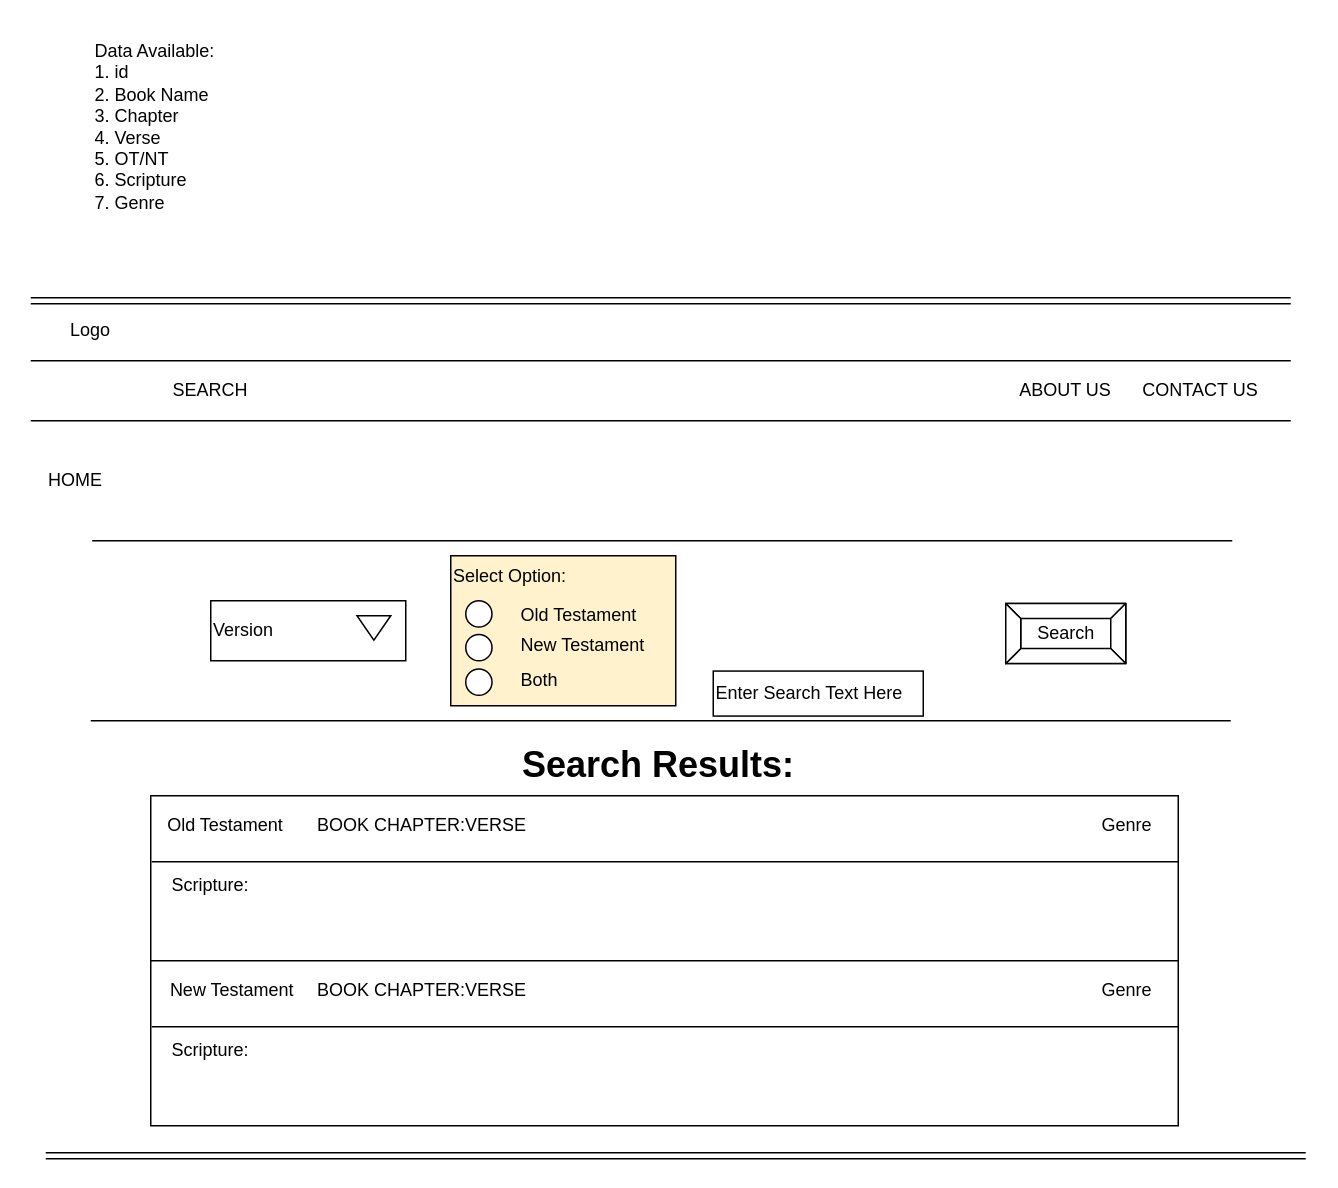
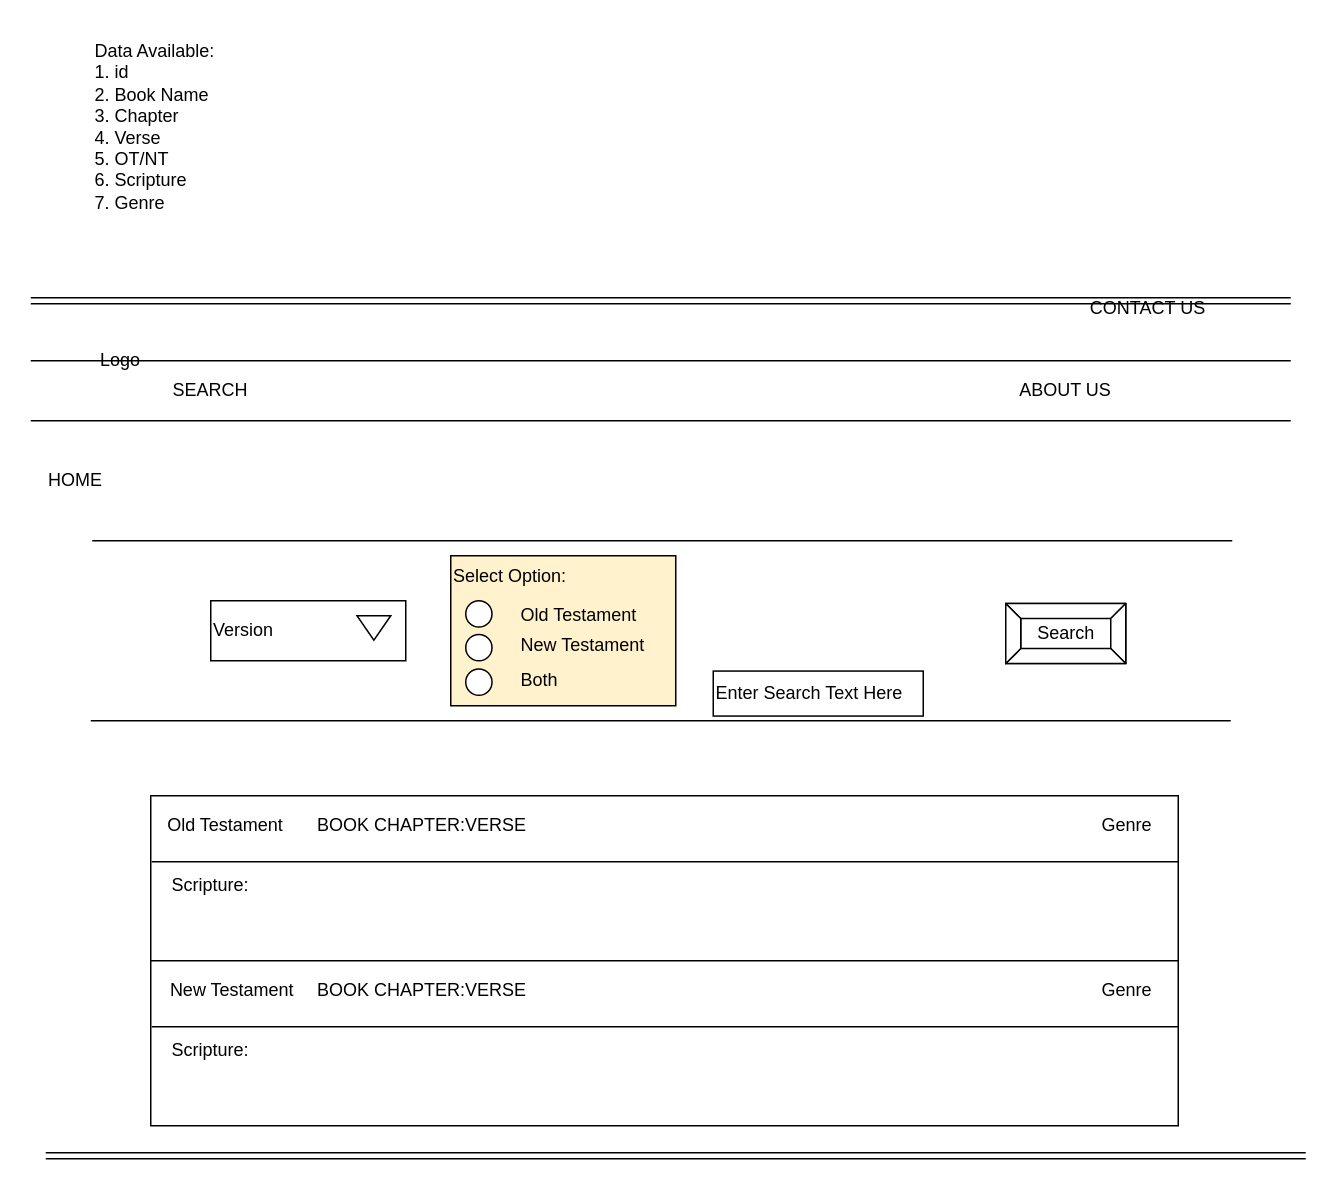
  <mxCell id="0" />
  <mxCell id="1" parent="0" />
  <mxCell id="2" value="Select Option:" style="rounded=0;whiteSpace=wrap;html=1;align=left;verticalAlign=top;fillColor=#fff2cc;" vertex="1" parent="1"><mxGeometry x="300" y="370" width="150" height="100" as="geometry" /></mxCell>
  <mxCell id="3" value="Data Available:&lt;br&gt;1. id&lt;br&gt;2. Book Name&lt;br&gt;3. Chapter&lt;br&gt;4. Verse&lt;br&gt;5. OT/NT&lt;br&gt;6. Scripture&lt;br&gt;7. Genre" style="text;html=1;strokeColor=none;fillColor=none;align=left;verticalAlign=top;whiteSpace=wrap;rounded=0;" vertex="1" parent="1"><mxGeometry x="61" y="20" width="130" height="130" as="geometry" /></mxCell>
- <mxCell id="4" value="Logo" style="text;html=1;strokeColor=none;fillColor=none;align=center;verticalAlign=middle;whiteSpace=wrap;rounded=0;" vertex="1" parent="1"><mxGeometry x="40" y="210" width="40" height="20" as="geometry" /></mxCell>
+ <mxCell id="4" value="Logo" style="text;html=1;strokeColor=none;fillColor=none;align=center;verticalAlign=middle;whiteSpace=wrap;rounded=0;" vertex="1" parent="1"><mxGeometry x="60" y="230" width="40" height="20" as="geometry" /></mxCell>
  <mxCell id="5" value="" style="endArrow=none;html=1;" edge="1" parent="1"><mxGeometry width="50" height="50" relative="1" as="geometry"><mxPoint y="240" as="sourcePoint" x="20" /><mxPoint x="860" y="240" as="targetPoint" /></mxGeometry></mxCell>
  <mxCell id="6" value="" style="endArrow=none;html=1;" edge="1" parent="1"><mxGeometry width="50" height="50" relative="1" as="geometry"><mxPoint y="280" as="sourcePoint" x="20" /><mxPoint x="860" y="280" as="targetPoint" /></mxGeometry></mxCell>
  <mxCell id="7" value="HOME" style="text;html=1;strokeColor=none;fillColor=none;align=center;verticalAlign=middle;whiteSpace=wrap;rounded=0;" vertex="1" parent="1"><mxGeometry x="30" y="310" width="40" height="20" as="geometry" /></mxCell>
  <mxCell id="8" value="SEARCH" style="text;html=1;strokeColor=none;fillColor=none;align=center;verticalAlign=middle;whiteSpace=wrap;rounded=0;" vertex="1" parent="1"><mxGeometry x="120" y="250" width="40" height="20" as="geometry" /></mxCell>
- <mxCell id="9" value="CONTACT US" style="text;html=1;strokeColor=none;fillColor=none;align=center;verticalAlign=middle;whiteSpace=wrap;rounded=0;" vertex="1" parent="1"><mxGeometry x="760" y="250" width="80" height="20" as="geometry" /></mxCell>
+ <mxCell id="9" value="CONTACT US" style="text;html=1;strokeColor=none;fillColor=none;align=center;verticalAlign=middle;whiteSpace=wrap;rounded=0;" vertex="1" parent="1"><mxGeometry x="725" y="195" width="80" height="20" as="geometry" /></mxCell>
  <mxCell id="10" value="ABOUT US" style="text;html=1;strokeColor=none;fillColor=none;align=center;verticalAlign=middle;whiteSpace=wrap;rounded=0;" vertex="1" parent="1"><mxGeometry x="670" y="250" width="80" height="20" as="geometry" /></mxCell>
  <mxCell id="11" value="" style="shape=link;html=1;" edge="1" parent="1"><mxGeometry width="50" height="50" relative="1" as="geometry"><mxPoint y="200" as="sourcePoint" x="20" /><mxPoint x="860" y="200" as="targetPoint" /></mxGeometry></mxCell>
  <mxCell id="12" value="" style="shape=link;html=1;" edge="1" parent="1"><mxGeometry width="50" height="50" relative="1" as="geometry"><mxPoint x="30" y="770" as="sourcePoint" /><mxPoint x="870" y="770" as="targetPoint" /></mxGeometry></mxCell>
  <mxCell id="13" value="Version" style="rounded=0;whiteSpace=wrap;html=1;align=left;" vertex="1" parent="1"><mxGeometry x="140" y="400" width="130" height="40" as="geometry" /></mxCell>
  <mxCell id="14" value="" style="triangle;whiteSpace=wrap;html=1;align=left;rotation=90;" vertex="1" parent="1"><mxGeometry x="240.63" y="406.88" width="16.25" height="22.5" as="geometry" /></mxCell>
  <mxCell id="15" value="" style="ellipse;whiteSpace=wrap;html=1;aspect=fixed;align=left;" vertex="1" parent="1"><mxGeometry x="310" y="422.5" width="17.5" height="17.5" as="geometry" /></mxCell>
  <mxCell id="16" value="" style="ellipse;whiteSpace=wrap;html=1;aspect=fixed;align=left;" vertex="1" parent="1"><mxGeometry x="310" y="400" width="17.5" height="17.5" as="geometry" /></mxCell>
  <mxCell id="17" value="Old Testament" style="text;html=1;strokeColor=none;fillColor=none;align=left;verticalAlign=middle;whiteSpace=wrap;rounded=0;" vertex="1" parent="1"><mxGeometry x="345" y="400" width="85" height="20" as="geometry" /></mxCell>
  <mxCell id="18" value="New Testament" style="text;html=1;strokeColor=none;fillColor=none;align=left;verticalAlign=middle;whiteSpace=wrap;rounded=0;" vertex="1" parent="1"><mxGeometry x="345" y="420" width="85" height="20" as="geometry" /></mxCell>
  <mxCell id="19" value="" style="ellipse;whiteSpace=wrap;html=1;aspect=fixed;align=left;" vertex="1" parent="1"><mxGeometry x="310" y="445.5" width="17.5" height="17.5" as="geometry" /></mxCell>
  <mxCell id="20" value="Both" style="text;html=1;strokeColor=none;fillColor=none;align=left;verticalAlign=middle;whiteSpace=wrap;rounded=0;" vertex="1" parent="1"><mxGeometry x="345" y="443" width="85" height="20" as="geometry" /></mxCell>
  <mxCell id="21" value="Enter Search Text Here" style="rounded=0;whiteSpace=wrap;html=1;align=left;" vertex="1" parent="1"><mxGeometry x="475" y="446.88" width="140" height="30" as="geometry" /></mxCell>
  <mxCell id="22" value="Search" style="labelPosition=center;verticalLabelPosition=middle;align=center;html=1;shape=mxgraph.basic.button;dx=10;" vertex="1" parent="1"><mxGeometry x="670" y="401.88" width="80" height="40" as="geometry" /></mxCell>
  <mxCell id="23" value="" style="endArrow=none;html=1;" edge="1" parent="1"><mxGeometry width="50" height="50" relative="1" as="geometry"><mxPoint x="60" y="480" as="sourcePoint" /><mxPoint x="820" y="480" as="targetPoint" /></mxGeometry></mxCell>
  <mxCell id="24" value="" style="endArrow=none;html=1;" edge="1" parent="1"><mxGeometry width="50" height="50" relative="1" as="geometry"><mxPoint x="61" y="360" as="sourcePoint" /><mxPoint x="821" y="360" as="targetPoint" /></mxGeometry></mxCell>
  <mxCell id="25" value="" style="rounded=0;whiteSpace=wrap;html=1;align=left;" vertex="1" parent="1"><mxGeometry x="100" y="530" width="685" height="110" as="geometry" /></mxCell>
- <mxCell id="26" value="&lt;h1&gt;Search Results:&lt;/h1&gt;" style="text;html=1;strokeColor=none;fillColor=none;spacing=5;spacingTop=-20;whiteSpace=wrap;overflow=hidden;rounded=0;align=left;" vertex="1" parent="1"><mxGeometry x="342.5" y="490" width="195" height="40" as="geometry" /></mxCell>
  <mxCell id="27" value="BOOK CHAPTER:VERSE&lt;span style=&quot;font-family: monospace ; font-size: 0px&quot;&gt;%3CmxGraphModel%3E%3Croot%3E%3CmxCell%20id%3D%220%22%2F%3E%3CmxCell%20id%3D%221%22%20parent%3D%220%22%2F%3E%3CmxCell%20id%3D%222%22%20value%3D%22%22%20style%3D%22endArrow%3Dnone%3Bhtml%3D1%3B%22%20edge%3D%221%22%20parent%3D%221%22%3E%3CmxGeometry%20width%3D%2250%22%20height%3D%2250%22%20relative%3D%221%22%20as%3D%22geometry%22%3E%3CmxPoint%20x%3D%2240%22%20y%3D%22480%22%20as%3D%22sourcePoint%22%2F%3E%3CmxPoint%20x%3D%22800%22%20y%3D%22480%22%20as%3D%22targetPoint%22%2F%3E%3C%2FmxGeometry%3E%3C%2FmxCell%3E%3C%2Froot%3E%3C%2FmxGraphModel%3E&amp;nbsp;&lt;/span&gt;" style="text;html=1;strokeColor=none;fillColor=none;align=center;verticalAlign=middle;whiteSpace=wrap;rounded=0;" vertex="1" parent="1"><mxGeometry x="191" y="540" width="180" height="20" as="geometry" /></mxCell>
  <mxCell id="28" value="Old Testament" style="text;html=1;strokeColor=none;fillColor=none;align=center;verticalAlign=middle;whiteSpace=wrap;rounded=0;" vertex="1" parent="1"><mxGeometry x="109" y="540" width="82" height="20" as="geometry" /></mxCell>
  <mxCell id="29" value="Genre" style="text;html=1;strokeColor=none;fillColor=none;align=center;verticalAlign=middle;whiteSpace=wrap;rounded=0;" vertex="1" parent="1"><mxGeometry x="710" y="540" width="82" height="20" as="geometry" /></mxCell>
  <mxCell id="30" value="" style="endArrow=none;html=1;exitX=0.001;exitY=0.4;exitDx=0;exitDy=0;entryX=1;entryY=0.4;entryDx=0;entryDy=0;exitPerimeter=0;entryPerimeter=0;" edge="1" parent="1" source="25" target="25"><mxGeometry width="50" height="50" relative="1" as="geometry"><mxPoint x="362.5" y="700" as="sourcePoint" /><mxPoint x="784" y="569" as="targetPoint" /></mxGeometry></mxCell>
  <mxCell id="31" value="Scripture:" style="text;html=1;strokeColor=none;fillColor=none;align=center;verticalAlign=middle;whiteSpace=wrap;rounded=0;" vertex="1" parent="1"><mxGeometry x="120" y="580" width="40" height="20" as="geometry" /></mxCell>
  <mxCell id="32" value="" style="rounded=0;whiteSpace=wrap;html=1;align=left;" vertex="1" parent="1"><mxGeometry x="100" y="640" width="685" height="110" as="geometry" /></mxCell>
  <mxCell id="33" value="BOOK CHAPTER:VERSE&lt;span style=&quot;font-family: monospace ; font-size: 0px&quot;&gt;%3CmxGraphModel%3E%3Croot%3E%3CmxCell%20id%3D%220%22%2F%3E%3CmxCell%20id%3D%221%22%20parent%3D%220%22%2F%3E%3CmxCell%20id%3D%222%22%20value%3D%22%22%20style%3D%22endArrow%3Dnone%3Bhtml%3D1%3B%22%20edge%3D%221%22%20parent%3D%221%22%3E%3CmxGeometry%20width%3D%2250%22%20height%3D%2250%22%20relative%3D%221%22%20as%3D%22geometry%22%3E%3CmxPoint%20x%3D%2240%22%20y%3D%22480%22%20as%3D%22sourcePoint%22%2F%3E%3CmxPoint%20x%3D%22800%22%20y%3D%22480%22%20as%3D%22targetPoint%22%2F%3E%3C%2FmxGeometry%3E%3C%2FmxCell%3E%3C%2Froot%3E%3C%2FmxGraphModel%3E&amp;nbsp;&lt;/span&gt;" style="text;html=1;strokeColor=none;fillColor=none;align=center;verticalAlign=middle;whiteSpace=wrap;rounded=0;" vertex="1" parent="1"><mxGeometry x="191" y="650" width="180" height="20" as="geometry" /></mxCell>
  <mxCell id="34" value="New Testament" style="text;html=1;strokeColor=none;fillColor=none;align=center;verticalAlign=middle;whiteSpace=wrap;rounded=0;" vertex="1" parent="1"><mxGeometry x="109" y="650" width="91" height="20" as="geometry" /></mxCell>
  <mxCell id="35" value="Genre" style="text;html=1;strokeColor=none;fillColor=none;align=center;verticalAlign=middle;whiteSpace=wrap;rounded=0;" vertex="1" parent="1"><mxGeometry x="710" y="650" width="82" height="20" as="geometry" /></mxCell>
  <mxCell id="36" value="" style="endArrow=none;html=1;exitX=0.001;exitY=0.4;exitDx=0;exitDy=0;entryX=1;entryY=0.4;entryDx=0;entryDy=0;exitPerimeter=0;entryPerimeter=0;" edge="1" parent="1" source="32" target="32"><mxGeometry width="50" height="50" relative="1" as="geometry"><mxPoint x="362.5" y="810" as="sourcePoint" /><mxPoint x="784" y="679" as="targetPoint" /></mxGeometry></mxCell>
  <mxCell id="37" value="Scripture:" style="text;html=1;strokeColor=none;fillColor=none;align=center;verticalAlign=middle;whiteSpace=wrap;rounded=0;" vertex="1" parent="1"><mxGeometry x="120" y="690" width="40" height="20" as="geometry" /></mxCell>
